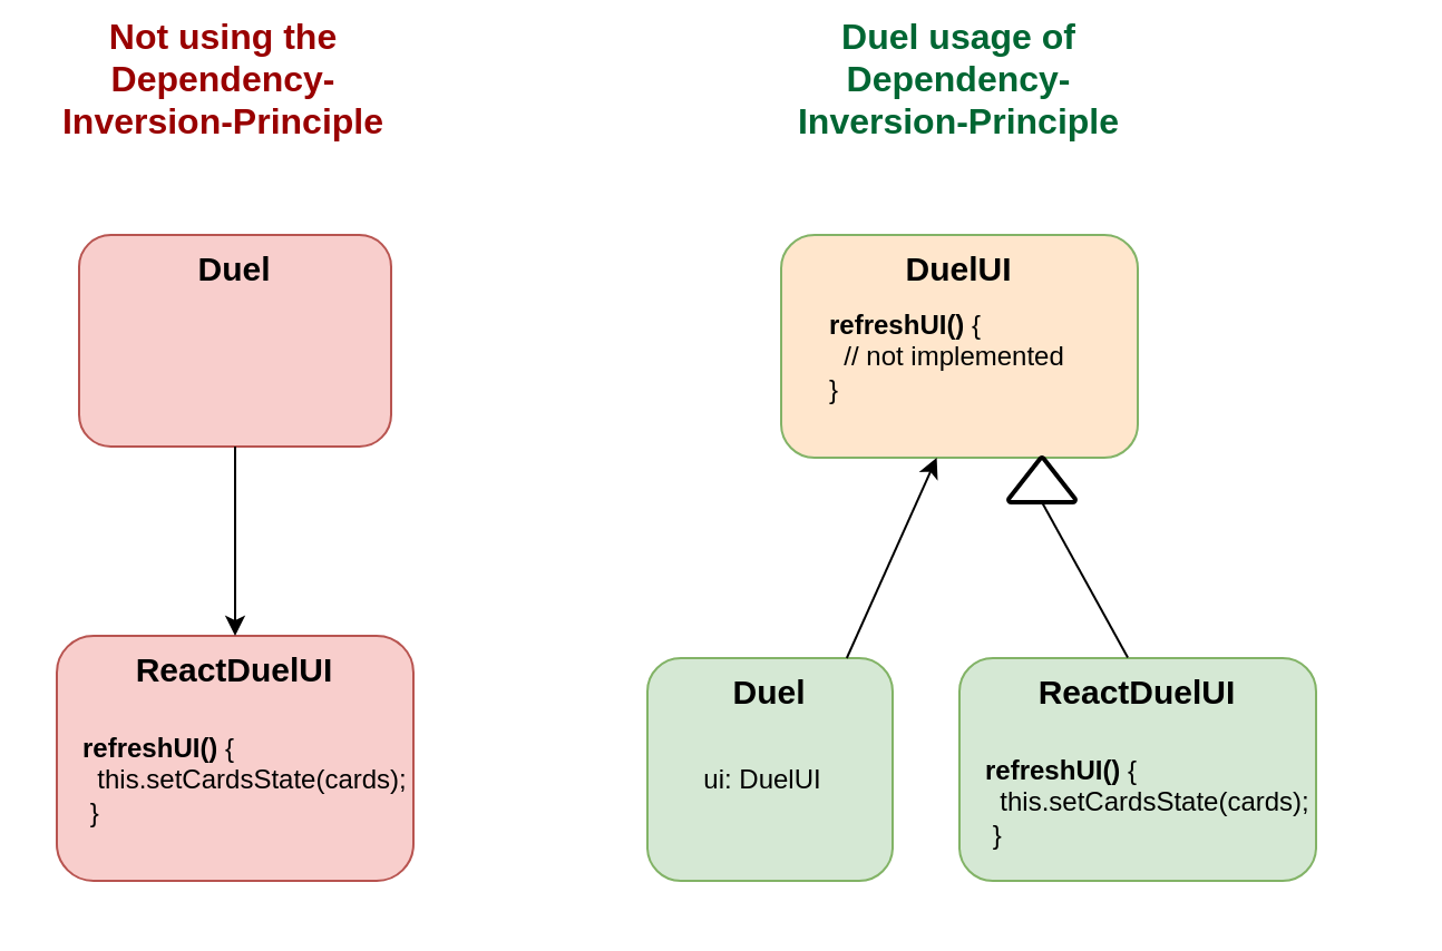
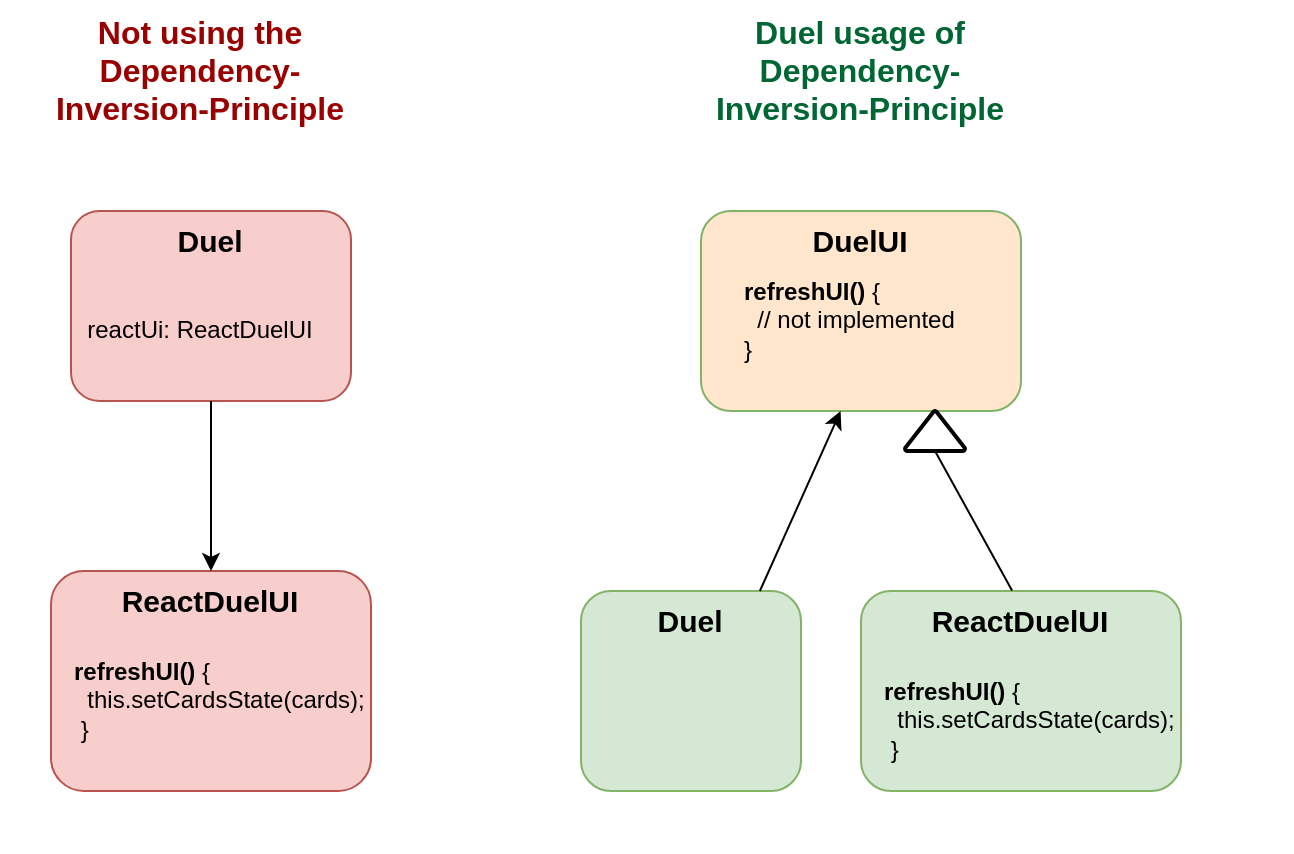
  <mxCell id="0" />
  <mxCell id="1" parent="0" />
  <mxCell id="2" value="&lt;b&gt;&lt;font style=&quot;font-size: 15px;&quot;&gt;DuelUI&lt;/font&gt;&lt;/b&gt;" style="rounded=1;whiteSpace=wrap;html=1;verticalAlign=top;labelBackgroundColor=none;fillColor=#ffe6cc;strokeColor=#82b366;" parent="1" vertex="1"><mxGeometry x="350" y="105" width="160" height="100" as="geometry" /></mxCell>
  <mxCell id="3" value="&lt;b&gt;&lt;font style=&quot;font-size: 15px;&quot;&gt;ReactDuelUI&lt;/font&gt;&lt;/b&gt;" style="rounded=1;whiteSpace=wrap;html=1;verticalAlign=top;labelBackgroundColor=none;fillColor=#d5e8d4;strokeColor=#82b366;" parent="1" vertex="1"><mxGeometry x="430" y="295" width="160" height="100" as="geometry" /></mxCell>
  <mxCell id="4" value="&lt;b&gt;refreshUI()&lt;/b&gt; {&lt;br&gt;&amp;nbsp; this.setCardsState(cards);&lt;br&gt;&amp;nbsp;}" style="text;html=1;strokeColor=none;fillColor=none;align=left;verticalAlign=middle;whiteSpace=wrap;rounded=0;labelBackgroundColor=none;" parent="1" vertex="1"><mxGeometry x="440" y="315" width="185" height="90" as="geometry" /></mxCell>
  <mxCell id="5" value="" style="strokeWidth=2;html=1;shape=mxgraph.flowchart.extract_or_measurement;whiteSpace=wrap;labelBackgroundColor=none;" parent="1" vertex="1"><mxGeometry x="452" y="205" width="30" height="20" as="geometry" /></mxCell>
  <mxCell id="6" value="" style="endArrow=none;html=1;rounded=0;exitX=0.472;exitY=-0.003;exitDx=0;exitDy=0;exitPerimeter=0;entryX=0.5;entryY=1;entryDx=0;entryDy=0;entryPerimeter=0;labelBackgroundColor=none;" parent="1" source="3" target="5" edge="1"><mxGeometry width="50" height="50" relative="1" as="geometry"><mxPoint x="572" y="275" as="sourcePoint" /><mxPoint x="622" y="225" as="targetPoint" /></mxGeometry></mxCell>
  <mxCell id="7" value="&lt;b&gt;refreshUI()&lt;/b&gt; {&lt;br&gt;&amp;nbsp; // not implemented&lt;br&gt;}" style="text;html=1;strokeColor=none;fillColor=none;align=left;verticalAlign=middle;whiteSpace=wrap;rounded=0;labelBackgroundColor=none;" vertex="1" parent="1"><mxGeometry x="370" y="115" width="140" height="90" as="geometry" /></mxCell>
  <mxCell id="8" value="&lt;b&gt;&lt;font style=&quot;font-size: 15px;&quot;&gt;Duel&lt;/font&gt;&lt;/b&gt;" style="rounded=1;whiteSpace=wrap;html=1;verticalAlign=top;labelBackgroundColor=none;fillColor=#d5e8d4;strokeColor=#82b366;" vertex="1" parent="1"><mxGeometry x="290" y="295" width="110" height="100" as="geometry" /></mxCell>
- <mxCell id="9" value="ui: DuelUI" style="text;html=1;strokeColor=none;fillColor=none;align=center;verticalAlign=middle;whiteSpace=wrap;rounded=0;labelBackgroundColor=none;" vertex="1" parent="1"><mxGeometry x="312" y="335" width="60" height="30" as="geometry" /></mxCell>
  <mxCell id="10" value="" style="endArrow=classic;html=1;rounded=0;exitX=0.813;exitY=0;exitDx=0;exitDy=0;exitPerimeter=0;labelBackgroundColor=none;" edge="1" parent="1" source="8" target="7"><mxGeometry width="50" height="50" relative="1" as="geometry"><mxPoint x="542" y="295" as="sourcePoint" /><mxPoint x="592" y="245" as="targetPoint" /></mxGeometry></mxCell>
  <mxCell id="11" value="&lt;b&gt;&lt;font style=&quot;font-size: 15px;&quot;&gt;Duel&lt;/font&gt;&lt;/b&gt;" style="rounded=1;whiteSpace=wrap;html=1;verticalAlign=top;fillColor=#f8cecc;strokeColor=#b85450;" vertex="1" parent="1"><mxGeometry x="35" y="105" width="140" height="95" as="geometry" /></mxCell>
  <mxCell id="12" value="&lt;b&gt;&lt;font style=&quot;font-size: 15px;&quot;&gt;ReactDuelUI&lt;/font&gt;&lt;/b&gt;" style="rounded=1;whiteSpace=wrap;html=1;verticalAlign=top;fillColor=#f8cecc;strokeColor=#b85450;" vertex="1" parent="1"><mxGeometry x="25" y="285" width="160" height="110" as="geometry" /></mxCell>
  <mxCell id="13" value="" style="endArrow=classic;html=1;rounded=0;exitX=0.5;exitY=1;exitDx=0;exitDy=0;entryX=0.5;entryY=0;entryDx=0;entryDy=0;" edge="1" parent="1" source="11" target="12"><mxGeometry width="50" height="50" relative="1" as="geometry"><mxPoint x="385" y="310" as="sourcePoint" /><mxPoint x="435" y="260" as="targetPoint" /></mxGeometry></mxCell>
  <mxCell id="14" value="&lt;b&gt;refreshUI()&lt;/b&gt; {&lt;br&gt;&amp;nbsp; this.setCardsState(cards);&lt;br&gt;&amp;nbsp;}" style="text;html=1;strokeColor=none;fillColor=none;align=left;verticalAlign=middle;whiteSpace=wrap;rounded=0;" vertex="1" parent="1"><mxGeometry x="35" y="305" width="185" height="90" as="geometry" /></mxCell>
+ <mxCell id="15" value="reactUi: ReactDuelUI" style="text;html=1;strokeColor=none;fillColor=none;align=center;verticalAlign=middle;whiteSpace=wrap;rounded=0;" vertex="1" parent="1"><mxGeometry x="35" y="150" width="130" height="30" as="geometry" /></mxCell>
  <mxCell id="16" value="&lt;b&gt;&lt;font style=&quot;font-size: 16px;&quot; color=&quot;#006633&quot;&gt;Duel usage of Dependency-Inversion-Principle&lt;/font&gt;&lt;/b&gt;" style="text;html=1;strokeColor=none;fillColor=none;align=center;verticalAlign=middle;whiteSpace=wrap;rounded=0;fontColor=default;" vertex="1" parent="1"><mxGeometry x="341" y="20" width="178" height="30" as="geometry" /></mxCell>
  <mxCell id="17" value="&lt;b&gt;&lt;font style=&quot;font-size: 16px;&quot; color=&quot;#990000&quot;&gt;Not using the Dependency-Inversion-Principle&lt;/font&gt;&lt;/b&gt;" style="text;html=1;strokeColor=none;fillColor=none;align=center;verticalAlign=middle;whiteSpace=wrap;rounded=0;" vertex="1" parent="1"><mxGeometry x="20" y="20" width="160" height="30" as="geometry" /></mxCell>
